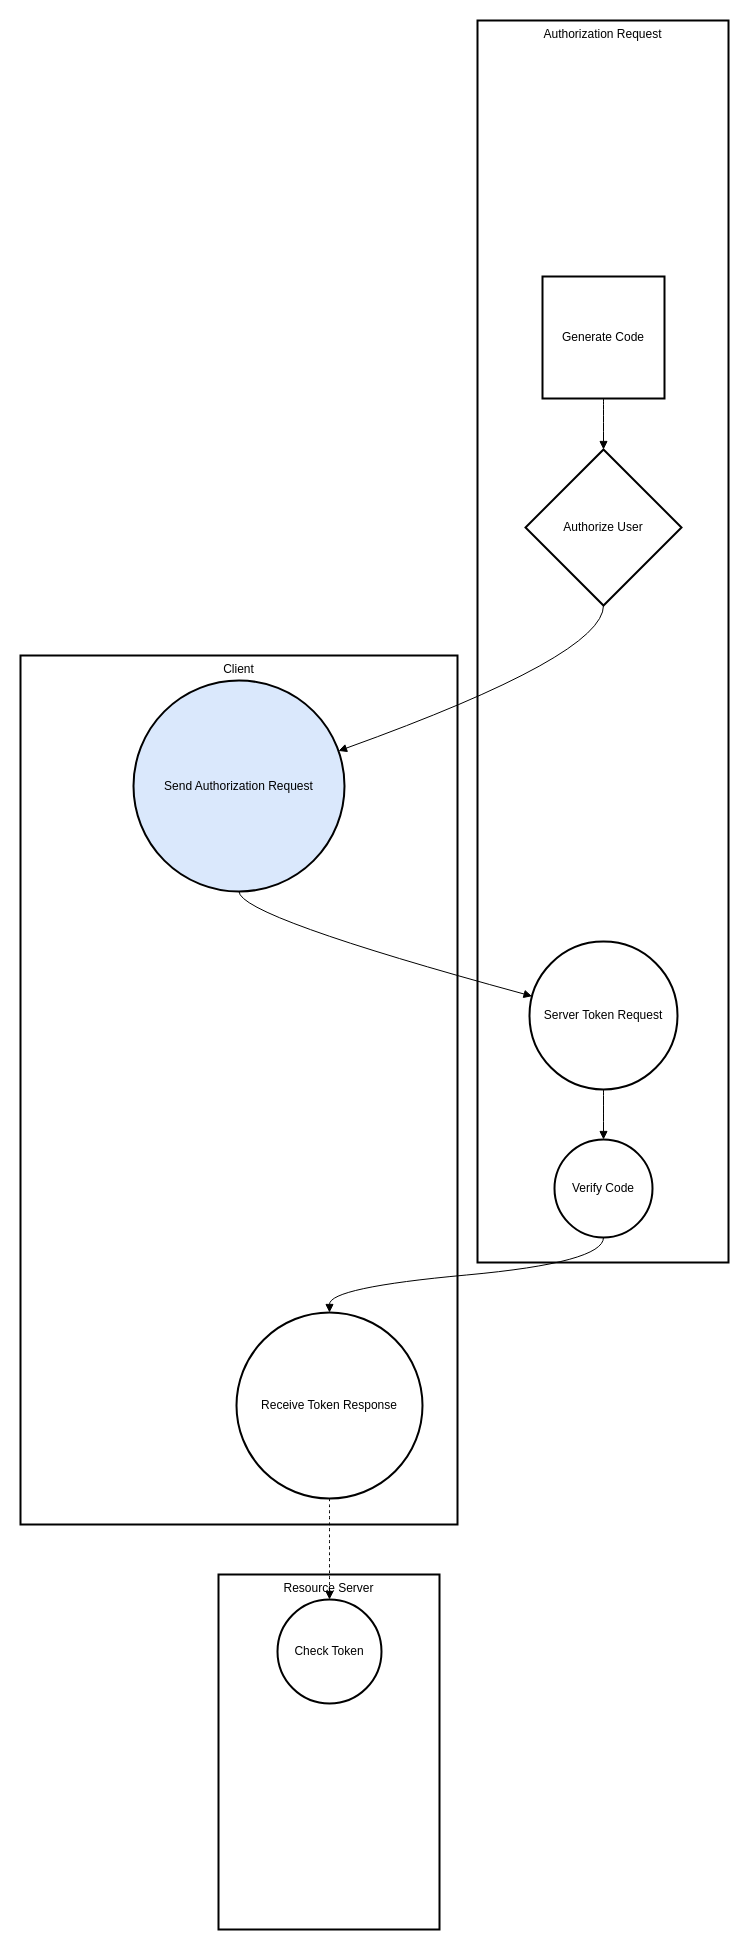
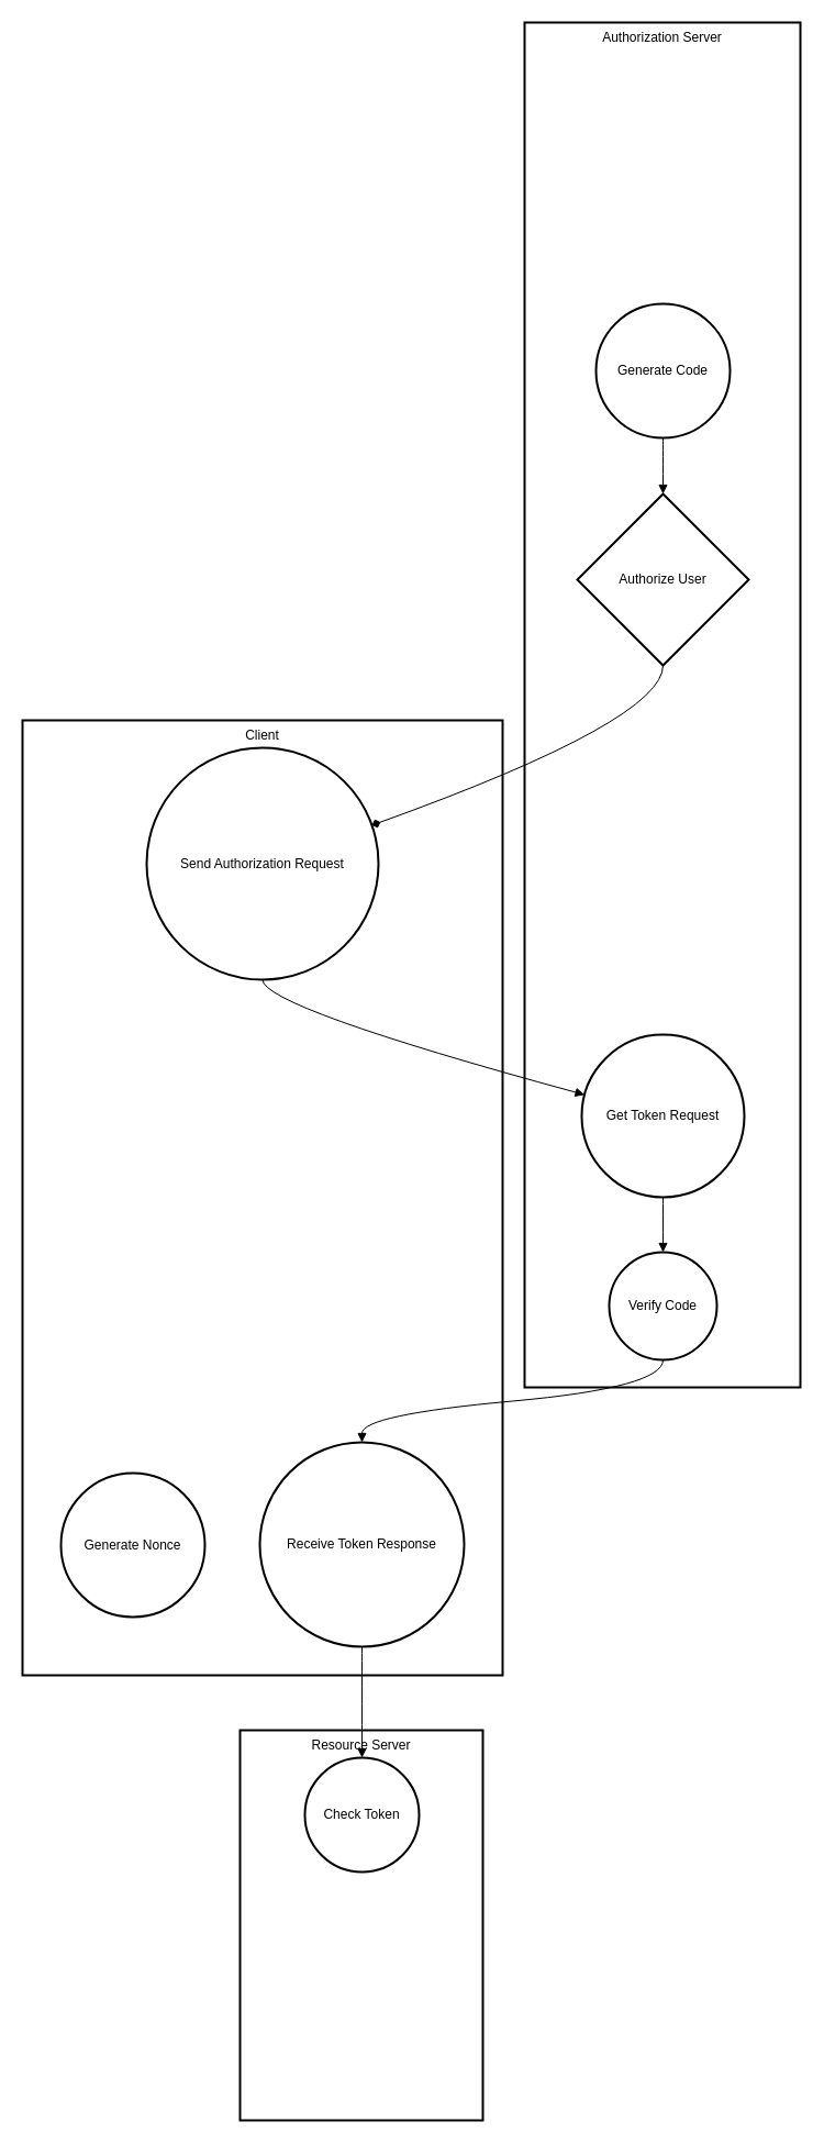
  <mxCell id="0" />
  <mxCell id="1" parent="0" />
  <mxCell id="2" value="Client" style="whiteSpace=wrap;strokeWidth=2;verticalAlign=top;" vertex="1" parent="1"><mxGeometry y="655" width="437" height="869" as="geometry" x="20" /></mxCell>
- <mxCell id="4" value="Send Authorization Request" style="ellipse;aspect=fixed;strokeWidth=2;whiteSpace=wrap;fillColor=#dae8fc;" vertex="1" parent="1"><mxGeometry x="133" y="680" width="211" height="211" as="geometry" /></mxCell>
+ <mxCell id="3" value="Generate Nonce" style="ellipse;aspect=fixed;strokeWidth=2;whiteSpace=wrap;" vertex="1" parent="1"><mxGeometry x="55" y="1340" width="131" height="131" as="geometry" /></mxCell>
+ <mxCell id="4" value="Send Authorization Request" style="ellipse;aspect=fixed;strokeWidth=2;whiteSpace=wrap;" vertex="1" parent="1"><mxGeometry x="133" y="680" width="211" height="211" as="geometry" /></mxCell>
  <mxCell id="5" value="Receive Token Response" style="ellipse;aspect=fixed;strokeWidth=2;whiteSpace=wrap;" vertex="1" parent="1"><mxGeometry x="236" y="1312" width="186" height="186" as="geometry" /></mxCell>
  <mxCell id="6" value="Resource Server" style="whiteSpace=wrap;strokeWidth=2;verticalAlign=top;" vertex="1" parent="1"><mxGeometry x="218" y="1574" width="221" height="355" as="geometry" /></mxCell>
  <mxCell id="7" value="Check Token" style="ellipse;aspect=fixed;strokeWidth=2;whiteSpace=wrap;" vertex="1" parent="1"><mxGeometry x="277" y="1599" width="104" height="104" as="geometry" /></mxCell>
- <mxCell id="8" value="Authorization Request" style="whiteSpace=wrap;strokeWidth=2;verticalAlign=top;" vertex="1" parent="1"><mxGeometry x="477" width="251" height="1242" as="geometry" y="20" /></mxCell>
- <mxCell id="9" value="Generate Code" style="aspect=fixed;strokeWidth=2;whiteSpace=wrap;rounded=0;" vertex="1" parent="1"><mxGeometry x="542" y="276" width="122" height="122" as="geometry" /></mxCell>
+ <mxCell id="8" value="Authorization Server" style="whiteSpace=wrap;strokeWidth=2;verticalAlign=top;" vertex="1" parent="1"><mxGeometry x="477" width="251" height="1242" as="geometry" y="20" /></mxCell>
+ <mxCell id="9" value="Generate Code" style="ellipse;aspect=fixed;strokeWidth=2;whiteSpace=wrap;" vertex="1" parent="1"><mxGeometry x="542" y="276" width="122" height="122" as="geometry" /></mxCell>
  <mxCell id="10" value="Authorize User" style="rhombus;strokeWidth=2;whiteSpace=wrap;" vertex="1" parent="1"><mxGeometry x="525" y="449" width="156" height="156" as="geometry" /></mxCell>
- <mxCell id="11" value="Server Token Request" style="ellipse;aspect=fixed;strokeWidth=2;whiteSpace=wrap;" vertex="1" parent="1"><mxGeometry x="529" y="941" width="148" height="148" as="geometry" /></mxCell>
+ <mxCell id="11" value="Get Token Request" style="ellipse;aspect=fixed;strokeWidth=2;whiteSpace=wrap;" vertex="1" parent="1"><mxGeometry x="529" y="941" width="148" height="148" as="geometry" /></mxCell>
  <mxCell id="12" value="Verify Code" style="ellipse;aspect=fixed;strokeWidth=2;whiteSpace=wrap;" vertex="1" parent="1"><mxGeometry x="554" y="1139" width="98" height="98" as="geometry" /></mxCell>
  <mxCell id="13" value="" style="curved=1;startArrow=none;endArrow=block;exitX=0.5;exitY=1.01;entryX=0.5;entryY=0;" edge="1" parent="1" source="9" target="10"><mxGeometry relative="1" as="geometry"><Array as="points" /></mxGeometry></mxCell>
- <mxCell id="14" value="" style="curved=1;startArrow=none;endArrow=block;exitX=0.5;exitY=1;entryX=1;entryY=0.32;" edge="1" parent="1" source="10" target="4"><mxGeometry relative="1" as="geometry"><Array as="points"><mxPoint x="603" y="655" /></Array></mxGeometry></mxCell>
+ <mxCell id="14" value="" style="curved=1;startArrow=none;endArrow=diamond;exitX=0.5;exitY=1;entryX=1;entryY=0.32;" edge="1" parent="1" source="10" target="4"><mxGeometry relative="1" as="geometry"><Array as="points"><mxPoint x="603" y="655" /></Array></mxGeometry></mxCell>
  <mxCell id="15" value="" style="curved=1;startArrow=none;endArrow=block;exitX=0.5;exitY=1;entryX=0;entryY=0.36;" edge="1" parent="1" source="4" target="11"><mxGeometry relative="1" as="geometry"><Array as="points"><mxPoint x="239" y="916" /></Array></mxGeometry></mxCell>
  <mxCell id="16" value="" style="curved=1;startArrow=none;endArrow=block;exitX=0.5;exitY=1;entryX=0.5;entryY=0;" edge="1" parent="1" source="11" target="12"><mxGeometry relative="1" as="geometry"><Array as="points" /></mxGeometry></mxCell>
  <mxCell id="17" value="" style="curved=1;startArrow=none;endArrow=block;exitX=0.5;exitY=1;entryX=0.5;entryY=0;" edge="1" parent="1" source="12" target="5"><mxGeometry relative="1" as="geometry"><Array as="points"><mxPoint x="603" y="1262" /><mxPoint x="329" y="1287" /></Array></mxGeometry></mxCell>
- <mxCell id="18" value="" style="curved=1;startArrow=none;endArrow=block;exitX=0.5;exitY=1;entryX=0.5;entryY=0;dashed=1;" edge="1" parent="1" source="5" target="7"><mxGeometry relative="1" as="geometry"><Array as="points" /></mxGeometry></mxCell>
+ <mxCell id="18" value="" style="curved=1;startArrow=none;endArrow=block;exitX=0.5;exitY=1;entryX=0.5;entryY=0;" edge="1" parent="1" source="5" target="7"><mxGeometry relative="1" as="geometry"><Array as="points" /></mxGeometry></mxCell>
